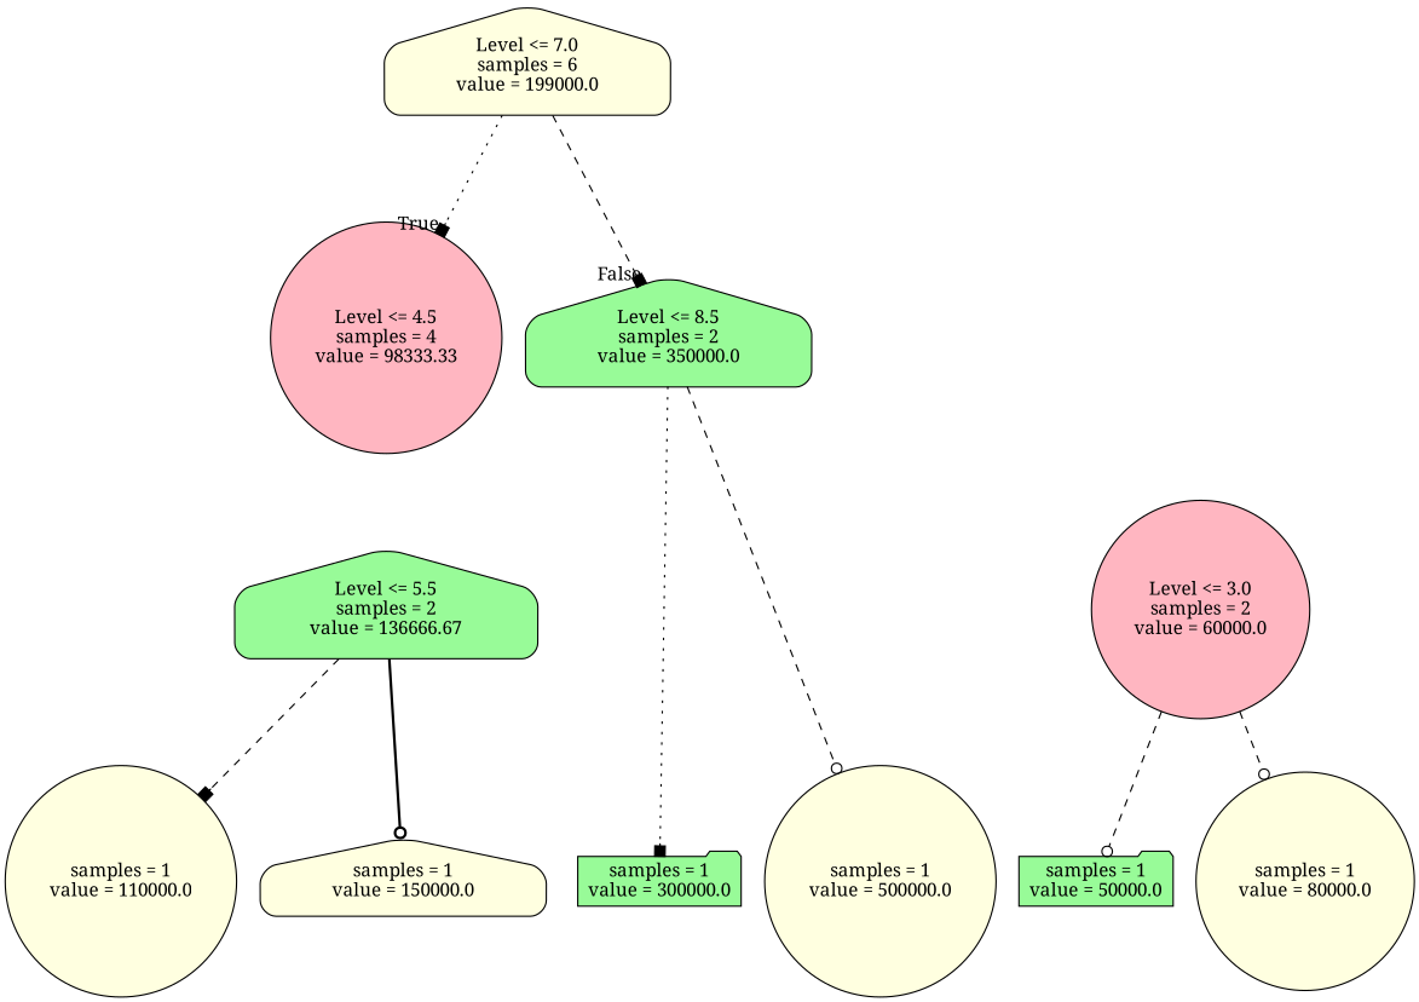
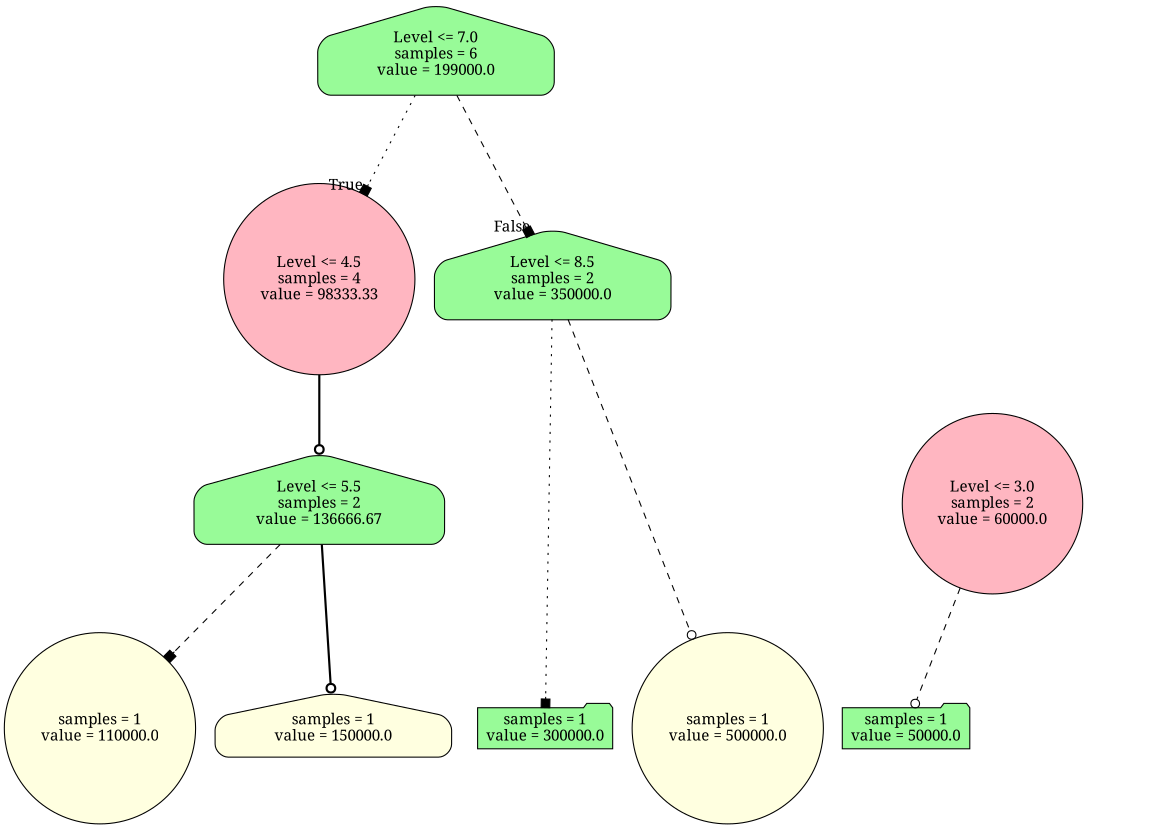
  digraph {
    fontname="Noto Serif"
    ranksep=equally
    splines=polyline
    node [color=black fillcolor=lightyellow fontname="Noto Serif" shape=circle style="filled, rounded"]
    edge [arrowhead=odot fontname="Noto Serif" style=dashed]
-   n1 [label="Level <= 7.0\nsamples = 6\nvalue = 199000.0" shape=house]
+   n1 [fillcolor=palegreen label="Level <= 7.0\nsamples = 6\nvalue = 199000.0" shape=house]
    n2 [fillcolor=lightpink label="Level <= 4.5\nsamples = 4\nvalue = 98333.33"]
    n3 [fillcolor=palegreen label="Level <= 8.5\nsamples = 2\nvalue = 350000.0" shape=house]
    n4 [fillcolor=lightpink label="Level <= 3.0\nsamples = 2\nvalue = 60000.0"]
    n5 [fillcolor=palegreen label="Level <= 5.5\nsamples = 2\nvalue = 136666.67" shape=house]
    n6 [fillcolor=palegreen label="samples = 1\nvalue = 50000.0" shape=folder]
-   n7 [label="samples = 1\nvalue = 80000.0"]
    n8 [label="samples = 1\nvalue = 110000.0"]
    n9 [label="samples = 1\nvalue = 150000.0" shape=house]
    n10 [fillcolor=palegreen label="samples = 1\nvalue = 300000.0" shape=folder]
    n11 [label="samples = 1\nvalue = 500000.0"]
    subgraph sub_1 {
      rank=same
      n1
    }
    subgraph sub_2 {
      rank=same
      n2
      n3
    }
    subgraph sub_3 {
      rank=same
      n4
      n5
    }
    subgraph sub_4 {
      rank=same
      n6
-     n7
      n8
      n9
      n10
      n11
    }
    n1 -> n2 [arrowhead=box headlabel=True labelangle=45 labeldistance=2.5 style=dotted]
    n1 -> n3 [arrowhead=box headlabel=False labelangle=-45 labeldistance=2.5]
+   n2 -> n5 [style=bold]
    n3 -> n10 [arrowhead=box style=dotted]
    n3 -> n11
    n4 -> n6
-   n4 -> n7
    n5 -> n8 [arrowhead=box]
    n5 -> n9 [style=bold]
  }
